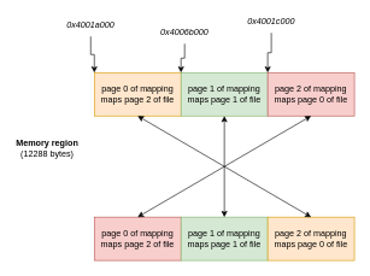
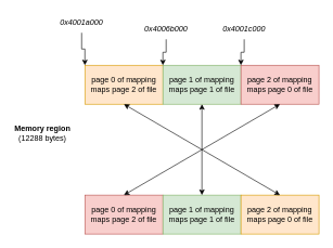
  <mxCell id="0" />
  <mxCell id="1" parent="0" />
  <mxCell id="2" value="page 0 of mapping maps page 2 of file" style="rounded=0;whiteSpace=wrap;html=1;fillColor=#ffe6cc;strokeColor=#d79b00;" vertex="1" parent="1"><mxGeometry x="130" y="100" width="120" height="60" as="geometry" /></mxCell>
  <mxCell id="3" value="page 1 of mapping maps page 1 of file" style="rounded=0;whiteSpace=wrap;html=1;fillColor=#d5e8d4;strokeColor=#82b366;" vertex="1" parent="1"><mxGeometry x="250" y="100" width="120" height="60" as="geometry" /></mxCell>
  <mxCell id="4" value="page 2 of mapping maps page 0 of file" style="rounded=0;whiteSpace=wrap;html=1;fillColor=#f8cecc;strokeColor=#b85450;" vertex="1" parent="1"><mxGeometry x="370" y="100" width="120" height="60" as="geometry" /></mxCell>
  <mxCell id="5" value="&lt;b&gt;Memory region&lt;/b&gt;&lt;br&gt;(12288 bytes)" style="text;html=1;align=center;verticalAlign=middle;whiteSpace=wrap;rounded=0;" vertex="1" parent="1"><mxGeometry x="20" y="190" width="90" height="30" as="geometry" /></mxCell>
  <mxCell id="6" value="page 0 of mapping maps page 2 of file" style="rounded=0;whiteSpace=wrap;html=1;fillColor=#f8cecc;strokeColor=#b85450;" vertex="1" parent="1"><mxGeometry x="130" y="300" width="120" height="60" as="geometry" /></mxCell>
  <mxCell id="7" value="page 1 of mapping maps page 1 of file" style="rounded=0;whiteSpace=wrap;html=1;fillColor=#d5e8d4;strokeColor=#82b366;" vertex="1" parent="1"><mxGeometry x="250" y="300" width="120" height="60" as="geometry" /></mxCell>
  <mxCell id="8" value="page 2 of mapping maps page 0 of file" style="rounded=0;whiteSpace=wrap;html=1;fillColor=#ffe6cc;strokeColor=#d79b00;" vertex="1" parent="1"><mxGeometry x="370" y="300" width="120" height="60" as="geometry" /></mxCell>
  <mxCell id="9" value="" style="endArrow=classic;startArrow=classic;html=1;rounded=0;entryX=0.5;entryY=1;entryDx=0;entryDy=0;exitX=0.5;exitY=0;exitDx=0;exitDy=0;" edge="1" parent="1" source="8" target="2"><mxGeometry width="50" height="50" relative="1" as="geometry"><mxPoint x="290" y="240" as="sourcePoint" /><mxPoint x="340" y="190" as="targetPoint" /></mxGeometry></mxCell>
  <mxCell id="10" value="" style="endArrow=classic;startArrow=classic;html=1;rounded=0;exitX=0.5;exitY=0;exitDx=0;exitDy=0;entryX=0.5;entryY=1;entryDx=0;entryDy=0;" edge="1" parent="1" source="6" target="4"><mxGeometry width="50" height="50" relative="1" as="geometry"><mxPoint x="290" y="240" as="sourcePoint" /><mxPoint x="340" y="190" as="targetPoint" /></mxGeometry></mxCell>
  <mxCell id="11" value="" style="endArrow=classic;startArrow=classic;html=1;rounded=0;entryX=0.5;entryY=1;entryDx=0;entryDy=0;exitX=0.5;exitY=0;exitDx=0;exitDy=0;" edge="1" parent="1" source="7" target="3"><mxGeometry width="50" height="50" relative="1" as="geometry"><mxPoint x="290" y="240" as="sourcePoint" /><mxPoint x="340" y="190" as="targetPoint" /></mxGeometry></mxCell>
  <mxCell id="12" style="edgeStyle=orthogonalEdgeStyle;rounded=0;orthogonalLoop=1;jettySize=auto;html=1;exitX=0.5;exitY=1;exitDx=0;exitDy=0;entryX=0;entryY=0;entryDx=0;entryDy=0;" edge="1" parent="1" source="13" target="2"><mxGeometry relative="1" as="geometry" /></mxCell>
  <mxCell id="13" value="&lt;i&gt;0x4001a000&lt;/i&gt;" style="text;html=1;align=center;verticalAlign=middle;whiteSpace=wrap;rounded=0;" vertex="1" parent="1"><mxGeometry x="80" y="20" width="90" height="30" as="geometry" /></mxCell>
  <mxCell id="14" style="edgeStyle=orthogonalEdgeStyle;rounded=0;orthogonalLoop=1;jettySize=auto;html=1;exitX=0.5;exitY=1;exitDx=0;exitDy=0;entryX=0;entryY=0;entryDx=0;entryDy=0;" edge="1" parent="1" source="15" target="3"><mxGeometry relative="1" as="geometry" /></mxCell>
  <mxCell id="15" value="&lt;i&gt;0x4006b000&lt;/i&gt;" style="text;html=1;align=center;verticalAlign=middle;whiteSpace=wrap;rounded=0;" vertex="1" parent="1"><mxGeometry x="210" y="30" width="90" height="30" as="geometry" /></mxCell>
  <mxCell id="16" style="edgeStyle=orthogonalEdgeStyle;rounded=0;orthogonalLoop=1;jettySize=auto;html=1;exitX=0.5;exitY=1;exitDx=0;exitDy=0;entryX=0;entryY=0;entryDx=0;entryDy=0;" edge="1" parent="1" source="17" target="4"><mxGeometry relative="1" as="geometry" /></mxCell>
- <mxCell id="17" value="&lt;i&gt;0x4001c000&lt;/i&gt;" style="text;html=1;align=center;verticalAlign=middle;whiteSpace=wrap;rounded=0;" vertex="1" parent="1"><mxGeometry x="330" y="15" width="90" height="30" as="geometry" /></mxCell>
+ <mxCell id="17" value="&lt;i&gt;0x4001c000&lt;/i&gt;" style="text;html=1;align=center;verticalAlign=middle;whiteSpace=wrap;rounded=0;" vertex="1" parent="1"><mxGeometry x="330" y="30" width="90" height="30" as="geometry" /></mxCell>
